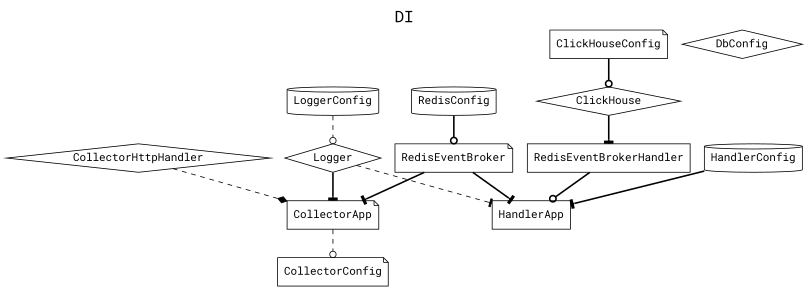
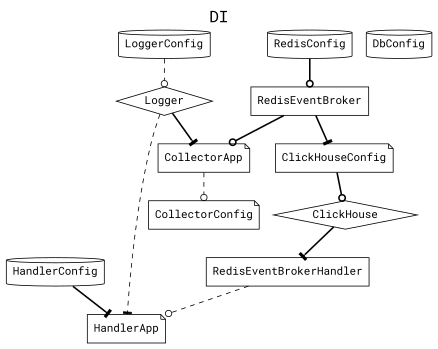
  digraph {
    fontname="Roboto Mono"
    fontsize=20
    label=DI
    labelloc=t
    rankdir=TB
    splines=true
    node [fillcolor=white fontname="Roboto Mono" penwidth=1 shape=note style=filled]
    edge [arrowhead=tee fontname="Roboto Mono" style=bold]
    CollectorConfig
    CollectorApp
-   HandlerApp [shape=box]
+   HandlerApp
    HandlerConfig [shape=cylinder]
-   RedisEventBroker
+   RedisEventBroker [shape=box]
    RedisConfig [shape=cylinder]
-   DbConfig [shape=diamond]
+   DbConfig [shape=cylinder]
    Logger [shape=diamond]
    LoggerConfig [shape=cylinder]
-   CollectorHttpHandler [shape=diamond]
    RedisEventBrokerHandler [shape=box]
    ClickHouseConfig
    ClickHouse [shape=diamond]
    CollectorApp -> CollectorConfig [arrowhead=odot style=dashed]
    HandlerConfig -> HandlerApp
-   RedisEventBroker -> CollectorApp
-   RedisEventBroker -> HandlerApp
+   RedisEventBroker -> CollectorApp [arrowhead=odot]
+   RedisEventBroker -> ClickHouseConfig
    RedisConfig -> RedisEventBroker [arrowhead=odot]
    Logger -> CollectorApp
    Logger -> HandlerApp [style=dashed]
    LoggerConfig -> Logger [arrowhead=odot style=dashed]
-   CollectorHttpHandler -> CollectorApp [arrowhead=diamond style=dashed]
-   RedisEventBrokerHandler -> HandlerApp [arrowhead=odot]
+   RedisEventBrokerHandler -> HandlerApp [arrowhead=odot style=dashed]
    ClickHouseConfig -> ClickHouse [arrowhead=odot]
    ClickHouse -> RedisEventBrokerHandler
  }
